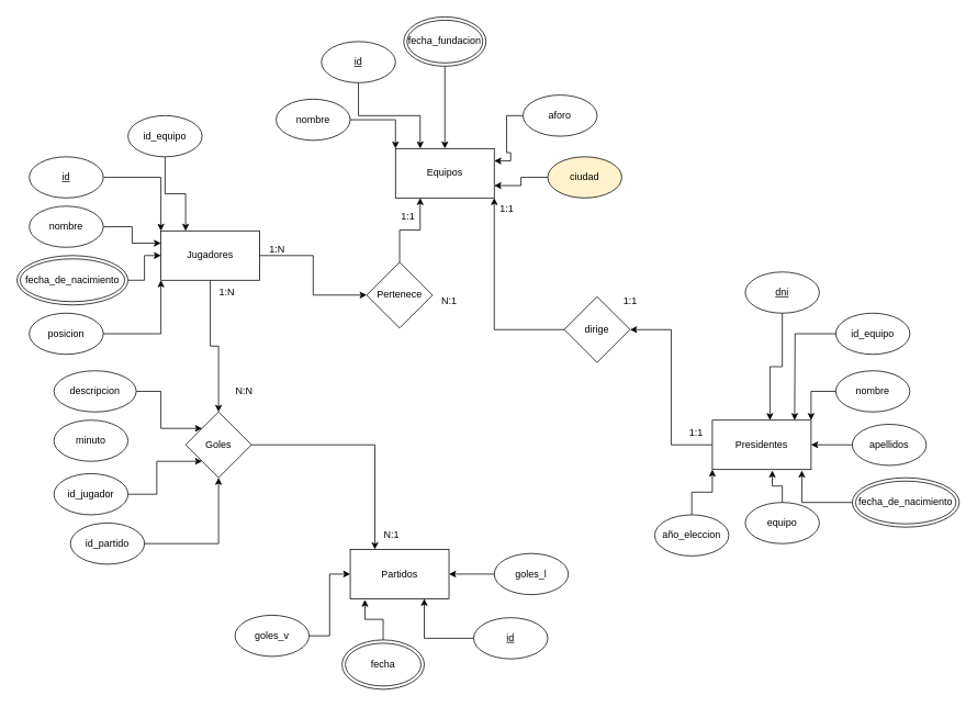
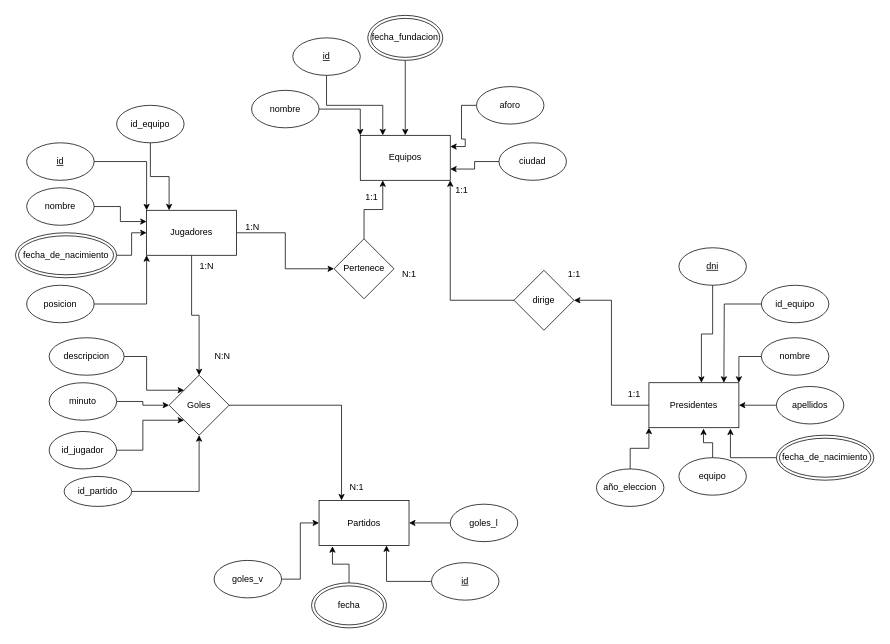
  <mxCell id="0" />
  <mxCell id="1" parent="0" />
  <mxCell id="2" style="edgeStyle=orthogonalEdgeStyle;rounded=0;orthogonalLoop=1;jettySize=auto;html=1;entryX=0;entryY=0.5;entryDx=0;entryDy=0;" edge="1" parent="1" source="4" target="45"><mxGeometry relative="1" as="geometry" /></mxCell>
  <mxCell id="3" style="edgeStyle=orthogonalEdgeStyle;rounded=0;orthogonalLoop=1;jettySize=auto;html=1;" edge="1" parent="1" source="4" target="52"><mxGeometry relative="1" as="geometry" /></mxCell>
  <mxCell id="4" value="Jugadores" style="whiteSpace=wrap;html=1;" vertex="1" parent="1"><mxGeometry x="195" y="280" width="120" height="60" as="geometry" /></mxCell>
  <mxCell id="5" value="Equipos" style="whiteSpace=wrap;html=1;" vertex="1" parent="1"><mxGeometry x="480" y="180" width="120" height="60" as="geometry" /></mxCell>
  <mxCell id="6" value="Partidos" style="whiteSpace=wrap;html=1;" vertex="1" parent="1"><mxGeometry x="425" y="667" width="120" height="60" as="geometry" /></mxCell>
  <mxCell id="7" style="edgeStyle=orthogonalEdgeStyle;rounded=0;orthogonalLoop=1;jettySize=auto;html=1;entryX=1;entryY=0.5;entryDx=0;entryDy=0;" edge="1" parent="1" source="8" target="65"><mxGeometry relative="1" as="geometry" /></mxCell>
  <mxCell id="8" value="Presidentes" style="whiteSpace=wrap;html=1;" vertex="1" parent="1"><mxGeometry x="865" y="510" width="120" height="60" as="geometry" /></mxCell>
  <mxCell id="9" style="edgeStyle=orthogonalEdgeStyle;rounded=0;orthogonalLoop=1;jettySize=auto;html=1;entryX=0;entryY=0.25;entryDx=0;entryDy=0;" edge="1" parent="1" source="10" target="4"><mxGeometry relative="1" as="geometry" /></mxCell>
  <mxCell id="10" value="nombre" style="ellipse;whiteSpace=wrap;html=1;" vertex="1" parent="1"><mxGeometry x="35" y="250" width="90" height="50" as="geometry" /></mxCell>
  <mxCell id="11" style="edgeStyle=orthogonalEdgeStyle;rounded=0;orthogonalLoop=1;jettySize=auto;html=1;entryX=0;entryY=0.5;entryDx=0;entryDy=0;" edge="1" parent="1" source="12" target="4"><mxGeometry relative="1" as="geometry" /></mxCell>
  <mxCell id="12" value="fecha_de_nacimiento" style="ellipse;shape=doubleEllipse;whiteSpace=wrap;html=1;" vertex="1" parent="1"><mxGeometry x="20" y="310" width="135" height="60" as="geometry" /></mxCell>
  <mxCell id="13" style="edgeStyle=orthogonalEdgeStyle;rounded=0;orthogonalLoop=1;jettySize=auto;html=1;entryX=0;entryY=1;entryDx=0;entryDy=0;" edge="1" parent="1" source="14" target="4"><mxGeometry relative="1" as="geometry" /></mxCell>
  <mxCell id="14" value="posicion" style="ellipse;whiteSpace=wrap;html=1;" vertex="1" parent="1"><mxGeometry x="35" y="380" width="90" height="50" as="geometry" /></mxCell>
  <mxCell id="15" style="edgeStyle=orthogonalEdgeStyle;rounded=0;orthogonalLoop=1;jettySize=auto;html=1;entryX=0;entryY=0;entryDx=0;entryDy=0;" edge="1" parent="1" source="16" target="4"><mxGeometry relative="1" as="geometry" /></mxCell>
  <mxCell id="16" value="&lt;u&gt;id&lt;/u&gt;" style="ellipse;whiteSpace=wrap;html=1;" vertex="1" parent="1"><mxGeometry x="35" y="190" width="90" height="50" as="geometry" /></mxCell>
  <mxCell id="17" style="edgeStyle=orthogonalEdgeStyle;rounded=0;orthogonalLoop=1;jettySize=auto;html=1;entryX=0;entryY=0;entryDx=0;entryDy=0;" edge="1" parent="1" source="18" target="5"><mxGeometry relative="1" as="geometry" /></mxCell>
  <mxCell id="18" value="nombre" style="ellipse;whiteSpace=wrap;html=1;" vertex="1" parent="1"><mxGeometry x="335" width="90" height="50" as="geometry" y="120" /></mxCell>
  <mxCell id="19" style="edgeStyle=orthogonalEdgeStyle;rounded=0;orthogonalLoop=1;jettySize=auto;html=1;entryX=0.5;entryY=0;entryDx=0;entryDy=0;" edge="1" parent="1" source="20" target="5"><mxGeometry relative="1" as="geometry" /></mxCell>
  <mxCell id="20" value="fecha_fundacion" style="ellipse;shape=doubleEllipse;whiteSpace=wrap;html=1;" vertex="1" parent="1"><mxGeometry x="490" y="20" width="100" height="60" as="geometry" /></mxCell>
  <mxCell id="21" style="edgeStyle=orthogonalEdgeStyle;rounded=0;orthogonalLoop=1;jettySize=auto;html=1;entryX=0.25;entryY=0;entryDx=0;entryDy=0;" edge="1" parent="1" source="22" target="5"><mxGeometry relative="1" as="geometry" /></mxCell>
  <mxCell id="22" value="&lt;u&gt;id&lt;/u&gt;" style="ellipse;whiteSpace=wrap;html=1;" vertex="1" parent="1"><mxGeometry x="390" y="50" width="90" height="50" as="geometry" /></mxCell>
  <mxCell id="23" style="edgeStyle=orthogonalEdgeStyle;rounded=0;orthogonalLoop=1;jettySize=auto;html=1;entryX=1;entryY=0.25;entryDx=0;entryDy=0;" edge="1" parent="1" source="24" target="5"><mxGeometry relative="1" as="geometry" /></mxCell>
  <mxCell id="24" value="aforo" style="ellipse;whiteSpace=wrap;html=1;" vertex="1" parent="1"><mxGeometry x="635" y="115" width="90" height="50" as="geometry" /></mxCell>
  <mxCell id="25" style="edgeStyle=orthogonalEdgeStyle;rounded=0;orthogonalLoop=1;jettySize=auto;html=1;entryX=1;entryY=0.75;entryDx=0;entryDy=0;" edge="1" parent="1" source="26" target="5"><mxGeometry relative="1" as="geometry" /></mxCell>
- <mxCell id="26" value="ciudad" style="ellipse;whiteSpace=wrap;html=1;fillColor=#fff2cc;" vertex="1" parent="1"><mxGeometry x="665" y="190" width="90" height="50" as="geometry" /></mxCell>
+ <mxCell id="26" value="ciudad" style="ellipse;whiteSpace=wrap;html=1;" vertex="1" parent="1"><mxGeometry x="665" y="190" width="90" height="50" as="geometry" /></mxCell>
  <mxCell id="27" style="edgeStyle=orthogonalEdgeStyle;rounded=0;orthogonalLoop=1;jettySize=auto;html=1;entryX=1;entryY=0.5;entryDx=0;entryDy=0;" edge="1" parent="1" source="28" target="6"><mxGeometry relative="1" as="geometry" /></mxCell>
  <mxCell id="28" value="goles_l" style="ellipse;whiteSpace=wrap;html=1;" vertex="1" parent="1"><mxGeometry x="600" y="672" width="90" height="50" as="geometry" /></mxCell>
  <mxCell id="29" style="edgeStyle=orthogonalEdgeStyle;rounded=0;orthogonalLoop=1;jettySize=auto;html=1;entryX=0;entryY=0.5;entryDx=0;entryDy=0;" edge="1" parent="1" source="30" target="6"><mxGeometry relative="1" as="geometry" /></mxCell>
  <mxCell id="30" value="goles_v" style="ellipse;whiteSpace=wrap;html=1;" vertex="1" parent="1"><mxGeometry x="285" y="747" width="90" height="50" as="geometry" /></mxCell>
  <mxCell id="31" value="fecha" style="ellipse;shape=doubleEllipse;whiteSpace=wrap;html=1;" vertex="1" parent="1"><mxGeometry x="415" y="777" width="100" height="60" as="geometry" /></mxCell>
  <mxCell id="32" style="edgeStyle=orthogonalEdgeStyle;rounded=0;orthogonalLoop=1;jettySize=auto;html=1;entryX=0.75;entryY=1;entryDx=0;entryDy=0;" edge="1" parent="1" source="33" target="6"><mxGeometry relative="1" as="geometry" /></mxCell>
  <mxCell id="33" value="&lt;u&gt;id&lt;/u&gt;" style="ellipse;whiteSpace=wrap;html=1;" vertex="1" parent="1"><mxGeometry x="575" y="750" width="90" height="50" as="geometry" /></mxCell>
  <mxCell id="34" style="edgeStyle=orthogonalEdgeStyle;rounded=0;orthogonalLoop=1;jettySize=auto;html=1;entryX=0.149;entryY=1.019;entryDx=0;entryDy=0;entryPerimeter=0;" edge="1" parent="1" source="31" target="6"><mxGeometry relative="1" as="geometry" /></mxCell>
  <mxCell id="35" value="&lt;u&gt;dni&lt;/u&gt;" style="ellipse;whiteSpace=wrap;html=1;" vertex="1" parent="1"><mxGeometry x="905" y="330" width="90" height="50" as="geometry" /></mxCell>
  <mxCell id="36" style="edgeStyle=orthogonalEdgeStyle;rounded=0;orthogonalLoop=1;jettySize=auto;html=1;entryX=1;entryY=0;entryDx=0;entryDy=0;" edge="1" parent="1" source="37" target="8"><mxGeometry relative="1" as="geometry" /></mxCell>
  <mxCell id="37" value="nombre" style="ellipse;whiteSpace=wrap;html=1;" vertex="1" parent="1"><mxGeometry x="1015" y="450" width="90" height="50" as="geometry" /></mxCell>
  <mxCell id="38" style="edgeStyle=orthogonalEdgeStyle;rounded=0;orthogonalLoop=1;jettySize=auto;html=1;entryX=1;entryY=0.5;entryDx=0;entryDy=0;" edge="1" parent="1" source="39" target="8"><mxGeometry relative="1" as="geometry" /></mxCell>
  <mxCell id="39" value="apellidos" style="ellipse;whiteSpace=wrap;html=1;" vertex="1" parent="1"><mxGeometry x="1035" y="515" width="90" height="50" as="geometry" /></mxCell>
  <mxCell id="40" value="fecha_de_nacimiento" style="ellipse;shape=doubleEllipse;whiteSpace=wrap;html=1;" vertex="1" parent="1"><mxGeometry x="1035" y="580" width="130" height="60" as="geometry" /></mxCell>
  <mxCell id="41" value="equipo" style="ellipse;whiteSpace=wrap;html=1;" vertex="1" parent="1"><mxGeometry x="905" y="610" width="90" height="50" as="geometry" /></mxCell>
  <mxCell id="42" style="edgeStyle=orthogonalEdgeStyle;rounded=0;orthogonalLoop=1;jettySize=auto;html=1;entryX=0.906;entryY=1.019;entryDx=0;entryDy=0;entryPerimeter=0;" edge="1" parent="1" source="40" target="8"><mxGeometry relative="1" as="geometry" /></mxCell>
  <mxCell id="43" style="edgeStyle=orthogonalEdgeStyle;rounded=0;orthogonalLoop=1;jettySize=auto;html=1;entryX=0.607;entryY=1.019;entryDx=0;entryDy=0;entryPerimeter=0;" edge="1" parent="1" source="41" target="8"><mxGeometry relative="1" as="geometry" /></mxCell>
  <mxCell id="44" style="edgeStyle=orthogonalEdgeStyle;rounded=0;orthogonalLoop=1;jettySize=auto;html=1;entryX=0.25;entryY=1;entryDx=0;entryDy=0;" edge="1" parent="1" source="45" target="5"><mxGeometry relative="1" as="geometry" /></mxCell>
  <mxCell id="45" value="Pertenece" style="rhombus;whiteSpace=wrap;html=1;" vertex="1" parent="1"><mxGeometry x="445" y="318" width="80" height="80" as="geometry" /></mxCell>
  <mxCell id="46" value="1:N" style="text;html=1;align=center;verticalAlign=middle;resizable=0;points=[];autosize=1;strokeColor=none;fillColor=none;" vertex="1" parent="1"><mxGeometry x="316" y="288" width="40" height="30" as="geometry" /></mxCell>
  <mxCell id="47" value="1:1" style="text;html=1;align=center;verticalAlign=middle;resizable=0;points=[];autosize=1;strokeColor=none;fillColor=none;" vertex="1" parent="1"><mxGeometry x="475" y="248" width="40" height="30" as="geometry" /></mxCell>
  <mxCell id="48" value="N:1" style="text;html=1;align=center;verticalAlign=middle;resizable=0;points=[];autosize=1;strokeColor=none;fillColor=none;" vertex="1" parent="1"><mxGeometry x="525" y="350" width="40" height="30" as="geometry" /></mxCell>
  <mxCell id="49" style="edgeStyle=orthogonalEdgeStyle;rounded=0;orthogonalLoop=1;jettySize=auto;html=1;entryX=0.25;entryY=0;entryDx=0;entryDy=0;" edge="1" parent="1" source="50" target="4"><mxGeometry relative="1" as="geometry" /></mxCell>
  <mxCell id="50" value="id_equipo" style="ellipse;whiteSpace=wrap;html=1;" vertex="1" parent="1"><mxGeometry x="155" y="140" width="90" height="50" as="geometry" /></mxCell>
  <mxCell id="51" style="edgeStyle=orthogonalEdgeStyle;rounded=0;orthogonalLoop=1;jettySize=auto;html=1;entryX=0.25;entryY=0;entryDx=0;entryDy=0;" edge="1" parent="1" source="52" target="6"><mxGeometry relative="1" as="geometry" /></mxCell>
  <mxCell id="52" value="Goles" style="rhombus;whiteSpace=wrap;html=1;" vertex="1" parent="1"><mxGeometry x="225" y="500" width="80" height="80" as="geometry" /></mxCell>
+ <mxCell id="53" style="edgeStyle=orthogonalEdgeStyle;rounded=0;orthogonalLoop=1;jettySize=auto;html=1;entryX=0;entryY=0.5;entryDx=0;entryDy=0;" edge="1" parent="1" source="54" target="52"><mxGeometry relative="1" as="geometry" /></mxCell>
  <mxCell id="54" value="minuto" style="ellipse;whiteSpace=wrap;html=1;" vertex="1" parent="1"><mxGeometry x="65" y="510" width="90" height="50" as="geometry" /></mxCell>
  <mxCell id="55" value="N:N" style="text;html=1;align=center;verticalAlign=middle;resizable=0;points=[];autosize=1;strokeColor=none;fillColor=none;" vertex="1" parent="1"><mxGeometry x="276" y="460" width="40" height="30" as="geometry" /></mxCell>
  <mxCell id="56" value="1:N" style="text;html=1;align=center;verticalAlign=middle;resizable=0;points=[];autosize=1;strokeColor=none;fillColor=none;" vertex="1" parent="1"><mxGeometry x="255" y="340" width="40" height="30" as="geometry" /></mxCell>
  <mxCell id="57" value="N:1" style="text;html=1;align=center;verticalAlign=middle;resizable=0;points=[];autosize=1;strokeColor=none;fillColor=none;" vertex="1" parent="1"><mxGeometry x="455" y="635" width="40" height="30" as="geometry" /></mxCell>
  <mxCell id="58" style="edgeStyle=orthogonalEdgeStyle;rounded=0;orthogonalLoop=1;jettySize=auto;html=1;entryX=0;entryY=1;entryDx=0;entryDy=0;" edge="1" parent="1" source="59" target="52"><mxGeometry relative="1" as="geometry" /></mxCell>
  <mxCell id="59" value="id_jugador" style="ellipse;whiteSpace=wrap;html=1;" vertex="1" parent="1"><mxGeometry x="65" y="575" width="90" height="50" as="geometry" /></mxCell>
  <mxCell id="60" style="edgeStyle=orthogonalEdgeStyle;rounded=0;orthogonalLoop=1;jettySize=auto;html=1;entryX=0.5;entryY=1;entryDx=0;entryDy=0;" edge="1" parent="1" source="61" target="52"><mxGeometry relative="1" as="geometry" /></mxCell>
- <mxCell id="61" value="id_partido" style="ellipse;whiteSpace=wrap;html=1;" vertex="1" parent="1"><mxGeometry x="85" y="635" width="90" height="50" as="geometry" /></mxCell>
+ <mxCell id="61" value="id_partido" style="ellipse;whiteSpace=wrap;html=1;" vertex="1" parent="1"><mxGeometry x="85" y="635" width="90" height="40" as="geometry" /></mxCell>
  <mxCell id="62" style="edgeStyle=orthogonalEdgeStyle;rounded=0;orthogonalLoop=1;jettySize=auto;html=1;entryX=0;entryY=0;entryDx=0;entryDy=0;" edge="1" parent="1" source="63" target="52"><mxGeometry relative="1" as="geometry" /></mxCell>
  <mxCell id="63" value="descripcion" style="ellipse;whiteSpace=wrap;html=1;" vertex="1" parent="1"><mxGeometry x="65" y="450" width="100" height="50" as="geometry" /></mxCell>
  <mxCell id="64" style="edgeStyle=orthogonalEdgeStyle;rounded=0;orthogonalLoop=1;jettySize=auto;html=1;entryX=1;entryY=1;entryDx=0;entryDy=0;" edge="1" parent="1" source="65" target="5"><mxGeometry relative="1" as="geometry" /></mxCell>
  <mxCell id="65" value="dirige" style="rhombus;whiteSpace=wrap;html=1;" vertex="1" parent="1"><mxGeometry x="685" y="360" width="80" height="80" as="geometry" /></mxCell>
  <mxCell id="66" value="1:1" style="text;html=1;align=center;verticalAlign=middle;resizable=0;points=[];autosize=1;strokeColor=none;fillColor=none;" vertex="1" parent="1"><mxGeometry x="825" y="510" width="40" height="30" as="geometry" /></mxCell>
  <mxCell id="67" value="1:1" style="text;html=1;align=center;verticalAlign=middle;resizable=0;points=[];autosize=1;strokeColor=none;fillColor=none;" vertex="1" parent="1"><mxGeometry x="595" y="238" width="40" height="30" as="geometry" /></mxCell>
  <mxCell id="68" value="1:1" style="text;html=1;align=center;verticalAlign=middle;resizable=0;points=[];autosize=1;strokeColor=none;fillColor=none;" vertex="1" parent="1"><mxGeometry x="745" y="350" width="40" height="30" as="geometry" /></mxCell>
  <mxCell id="69" style="edgeStyle=orthogonalEdgeStyle;rounded=0;orthogonalLoop=1;jettySize=auto;html=1;entryX=0;entryY=1;entryDx=0;entryDy=0;" edge="1" parent="1" source="70" target="8"><mxGeometry relative="1" as="geometry" /></mxCell>
  <mxCell id="70" value="año_eleccion" style="ellipse;whiteSpace=wrap;html=1;" vertex="1" parent="1"><mxGeometry x="795" y="625" width="90" height="50" as="geometry" /></mxCell>
  <mxCell id="71" style="edgeStyle=orthogonalEdgeStyle;rounded=0;orthogonalLoop=1;jettySize=auto;html=1;" edge="1" parent="1" source="72"><mxGeometry relative="1" as="geometry"><mxPoint x="965" y="510" as="targetPoint" /></mxGeometry></mxCell>
  <mxCell id="72" value="id_equipo" style="ellipse;whiteSpace=wrap;html=1;" vertex="1" parent="1"><mxGeometry x="1015" y="380" width="90" height="50" as="geometry" /></mxCell>
  <mxCell id="73" style="edgeStyle=orthogonalEdgeStyle;rounded=0;orthogonalLoop=1;jettySize=auto;html=1;" edge="1" parent="1" source="35" target="8"><mxGeometry relative="1" as="geometry"><Array as="points"><mxPoint x="950" y="445" /><mxPoint x="935" y="445" /></Array></mxGeometry></mxCell>
